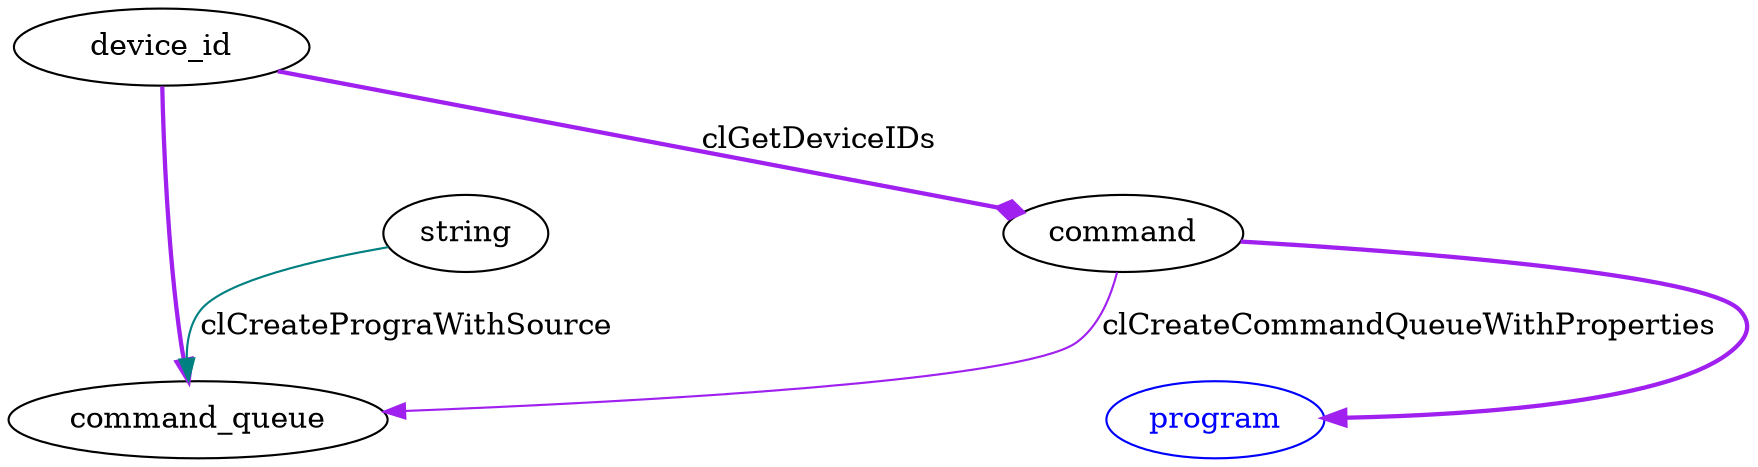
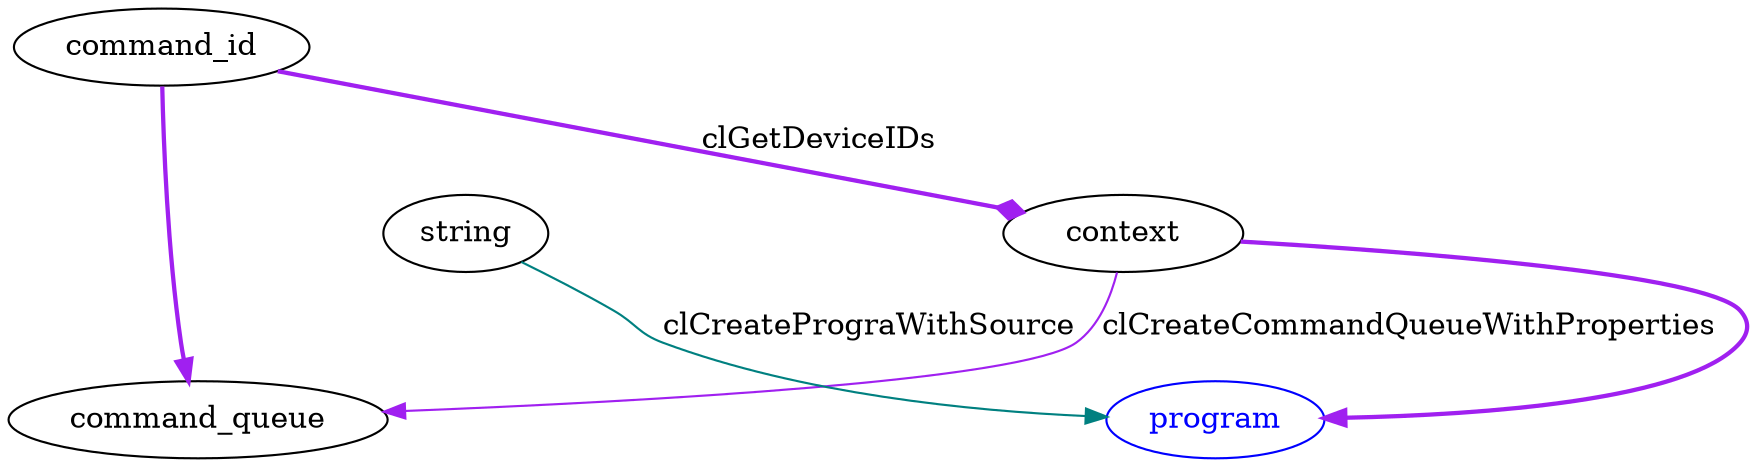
  digraph {
    edge [arrowhead=normal color=purple style=bold]
-   device_id
-   context [label=command]
+   device_id [label=command_id]
+   context
    command_queue
    program [color=blue fontcolor=blue]
    string
    device_id -> context [arrowhead=diamond label=clGetDeviceIDs]
    device_id -> command_queue
    context -> command_queue [label=clCreateCommandQueueWithProperties style=solid]
    context -> program
-   string -> command_queue [color=teal label=clCreatePrograWithSource style=solid]
+   string -> program [color=teal label=clCreatePrograWithSource style=solid]
  }
